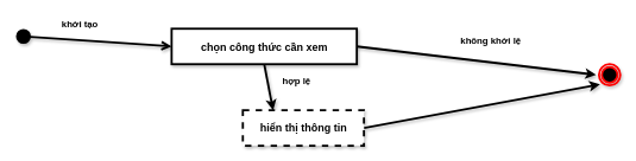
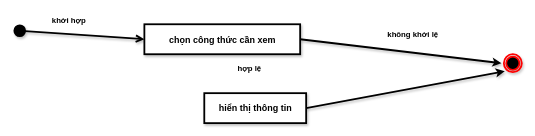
  <mxCell id="0" />
  <mxCell id="1" parent="0" />
  <mxCell id="2" value="" style="html=1;verticalAlign=bottom;startArrow=circle;startFill=1;endArrow=open;startSize=6;endSize=8;rounded=0;strokeWidth=3;shadow=1;entryX=0;entryY=0.5;entryDx=0;entryDy=0;" edge="1" parent="1" target="5"><mxGeometry width="80" relative="1" as="geometry"><mxPoint x="20" y="50" as="sourcePoint" /><mxPoint x="100" y="50" as="targetPoint" /></mxGeometry></mxCell>
  <mxCell id="3" value="" style="ellipse;html=1;shape=endState;fillColor=#000000;strokeColor=#ff0000;strokeWidth=3;perimeterSpacing=4;shadow=1;fontSize=14;" vertex="1" parent="1"><mxGeometry x="840" y="90" width="30" height="30" as="geometry" /></mxCell>
- <mxCell id="4" style="edgeStyle=none;rounded=0;orthogonalLoop=1;jettySize=auto;html=1;exitX=0.5;exitY=1;exitDx=0;exitDy=0;entryX=0.25;entryY=0;entryDx=0;entryDy=0;shadow=1;fontSize=15;strokeWidth=3;" edge="1" parent="1" source="5" target="8"><mxGeometry relative="1" as="geometry" /></mxCell>
  <mxCell id="5" value="chọn công thức cần xem" style="html=1;shadow=1;strokeWidth=3;fontStyle=1;fontSize=15;" vertex="1" parent="1"><mxGeometry x="240" y="40" width="260" height="50" as="geometry" /></mxCell>
  <mxCell id="6" style="edgeStyle=none;rounded=0;orthogonalLoop=1;jettySize=auto;html=1;exitX=1;exitY=0.5;exitDx=0;exitDy=0;entryX=0;entryY=0.5;entryDx=0;entryDy=0;shadow=1;fontSize=15;strokeWidth=3;" edge="1" parent="1" source="5" target="3"><mxGeometry relative="1" as="geometry"><mxPoint x="725" y="105" as="sourcePoint" /></mxGeometry></mxCell>
  <mxCell id="7" style="edgeStyle=none;rounded=0;orthogonalLoop=1;jettySize=auto;html=1;exitX=1;exitY=0.5;exitDx=0;exitDy=0;entryX=0;entryY=1;entryDx=0;entryDy=0;shadow=1;fontSize=14;strokeWidth=3;" edge="1" parent="1" source="8" target="3"><mxGeometry relative="1" as="geometry" /></mxCell>
- <mxCell id="8" value="hiển thị thông tin" style="html=1;shadow=1;strokeWidth=3;fontStyle=1;fontSize=15;dashed=1;" vertex="1" parent="1"><mxGeometry x="340" y="155" width="170" height="50" as="geometry" /></mxCell>
+ <mxCell id="8" value="hiển thị thông tin" style="html=1;shadow=1;strokeWidth=3;fontStyle=1;fontSize=15;" vertex="1" parent="1"><mxGeometry x="340" y="155" width="170" height="50" as="geometry" /></mxCell>
  <mxCell id="9" value="hợp lệ" style="text;strokeColor=none;fillColor=none;align=left;verticalAlign=top;spacingLeft=4;spacingRight=4;overflow=hidden;rotatable=0;points=[[0,0.5],[1,0.5]];portConstraint=eastwest;shadow=1;fontSize=13;fontStyle=1" vertex="1" parent="1"><mxGeometry x="390" y="100" width="130" height="26" as="geometry" /></mxCell>
  <mxCell id="10" value="không khởi lệ" style="text;strokeColor=none;fillColor=none;align=left;verticalAlign=top;spacingLeft=4;spacingRight=4;overflow=hidden;rotatable=0;points=[[0,0.5],[1,0.5]];portConstraint=eastwest;shadow=1;fontSize=13;fontStyle=1" vertex="1" parent="1"><mxGeometry x="640" y="42" width="130" height="26" as="geometry" /></mxCell>
- <mxCell id="11" value="khởi tạo" style="text;strokeColor=none;fillColor=none;align=left;verticalAlign=top;spacingLeft=4;spacingRight=4;overflow=hidden;rotatable=0;points=[[0,0.5],[1,0.5]];portConstraint=eastwest;shadow=1;fontSize=13;fontStyle=1" vertex="1" parent="1"><mxGeometry x="80" y="20" width="130" height="26" as="geometry" /></mxCell>
+ <mxCell id="11" value="khởi hợp" style="text;strokeColor=none;fillColor=none;align=left;verticalAlign=top;spacingLeft=4;spacingRight=4;overflow=hidden;rotatable=0;points=[[0,0.5],[1,0.5]];portConstraint=eastwest;shadow=1;fontSize=13;fontStyle=1" vertex="1" parent="1"><mxGeometry x="80" y="20" width="130" height="26" as="geometry" /></mxCell>
